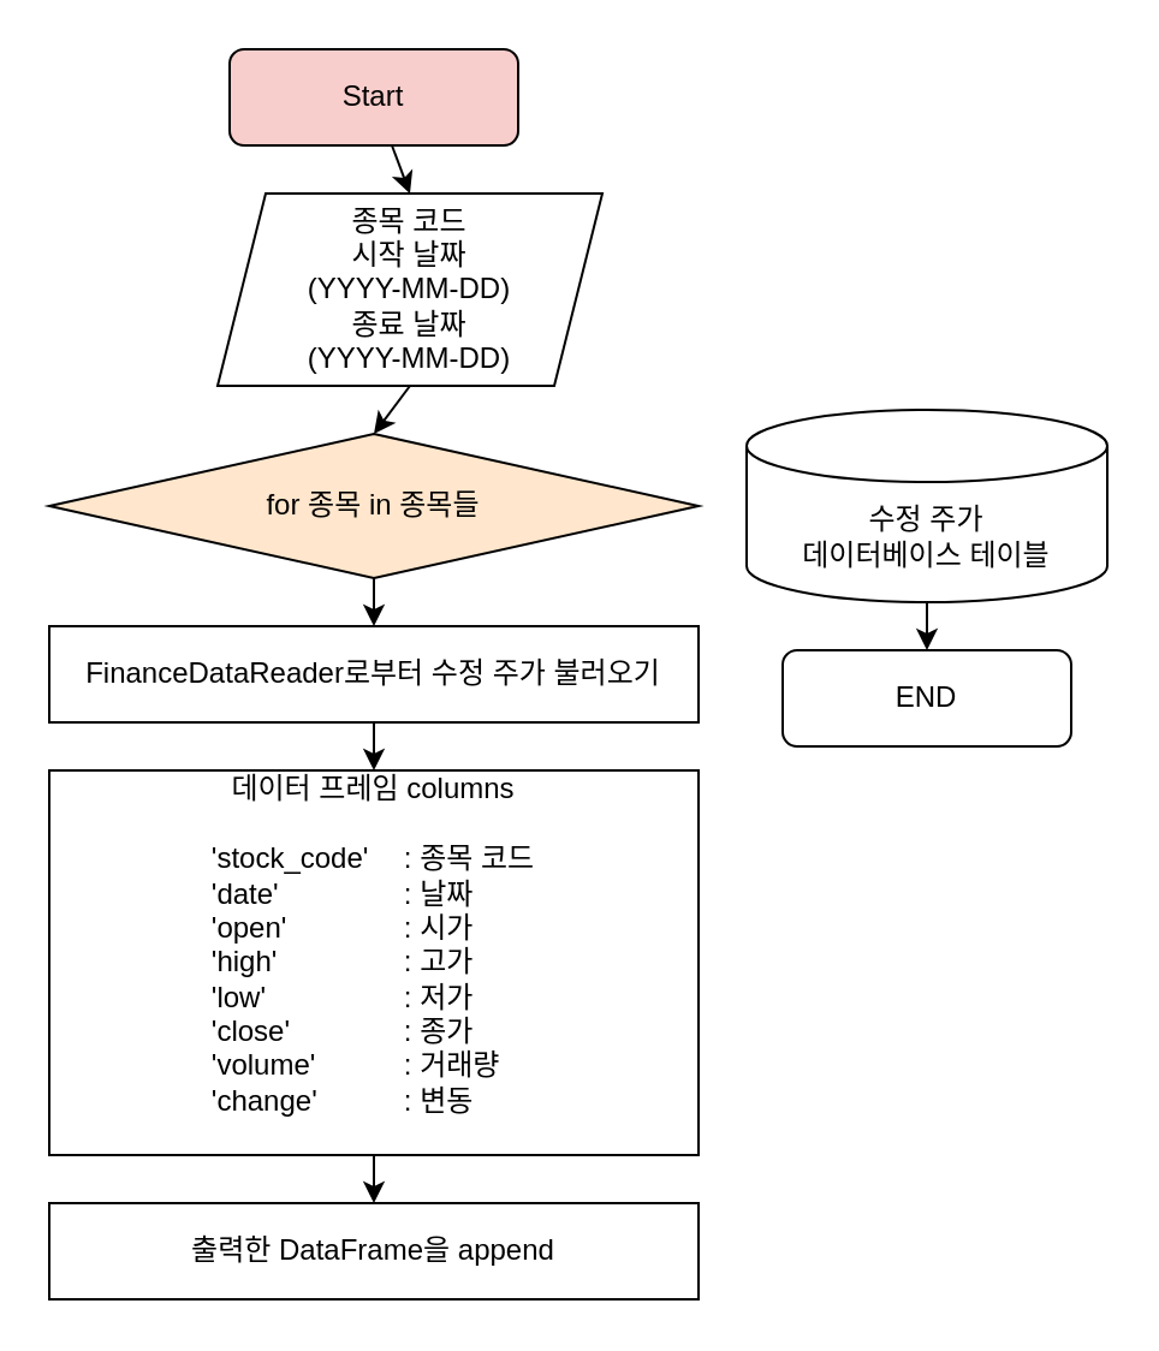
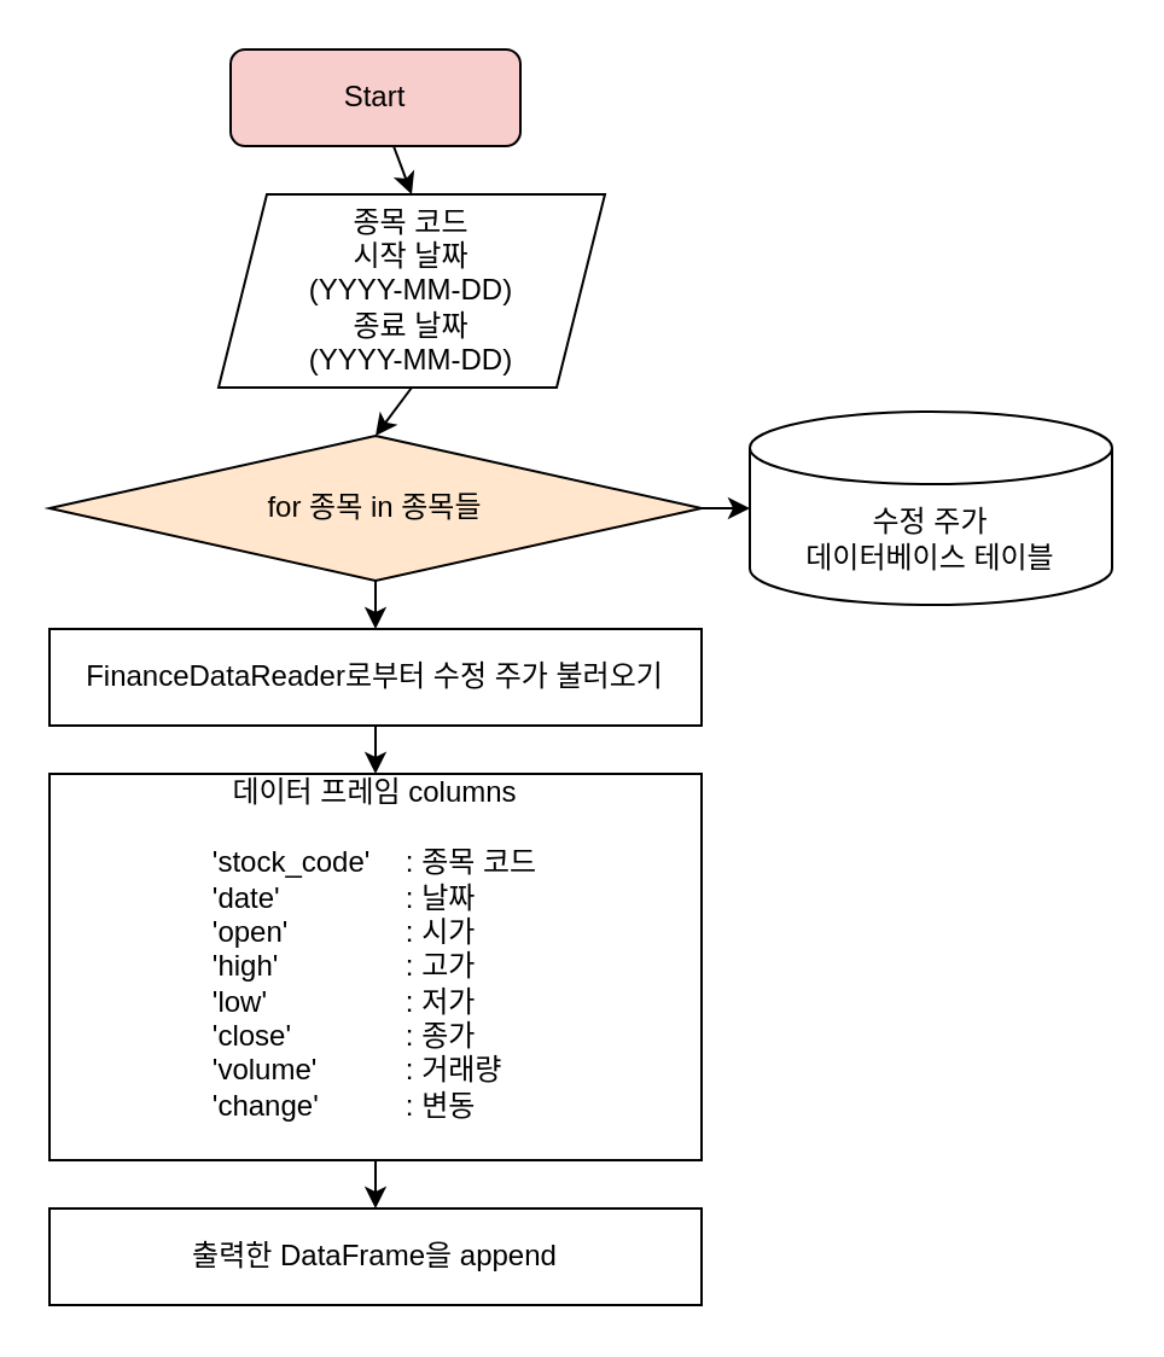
  <mxCell id="0" />
  <mxCell id="1" parent="0" />
  <mxCell id="2" value="Start" style="rounded=1;whiteSpace=wrap;html=1;fillColor=#f8cecc;" parent="1" vertex="1"><mxGeometry x="95" y="20" width="120" height="40" as="geometry" /></mxCell>
  <mxCell id="3" value="종목 코드&lt;br&gt;시작 날짜&lt;br&gt;(YYYY-MM-DD)&lt;br&gt;종료 날짜&lt;br&gt;(YYYY-MM-DD)" style="shape=parallelogram;perimeter=parallelogramPerimeter;whiteSpace=wrap;html=1;fixedSize=1;" parent="1" vertex="1"><mxGeometry x="90" y="80" width="160" height="80" as="geometry" /></mxCell>
  <mxCell id="4" value="" style="endArrow=classic;html=1;rounded=0;entryX=0.5;entryY=0;entryDx=0;entryDy=0;" parent="1" source="2" target="3" edge="1"><mxGeometry width="50" height="50" relative="1" as="geometry"><mxPoint x="142.5" y="320" as="sourcePoint" /><mxPoint x="192.5" y="270" as="targetPoint" /></mxGeometry></mxCell>
  <mxCell id="5" value="for 종목 in 종목들" style="rhombus;whiteSpace=wrap;html=1;fillColor=#ffe6cc;" parent="1" vertex="1"><mxGeometry x="20" y="180" width="270" height="60" as="geometry" /></mxCell>
  <mxCell id="6" value="" style="endArrow=classic;html=1;rounded=0;exitX=0.5;exitY=1;exitDx=0;exitDy=0;entryX=0.5;entryY=0;entryDx=0;entryDy=0;" parent="1" source="3" target="5" edge="1"><mxGeometry width="50" height="50" relative="1" as="geometry"><mxPoint x="142.5" y="320" as="sourcePoint" /><mxPoint x="192.5" y="270" as="targetPoint" /></mxGeometry></mxCell>
  <mxCell id="7" value="수정 주가&lt;br&gt;데이터베이스 테이블" style="shape=cylinder3;whiteSpace=wrap;html=1;boundedLbl=1;backgroundOutline=1;size=15;" parent="1" vertex="1"><mxGeometry x="310" y="170" width="150" height="80" as="geometry" /></mxCell>
- <mxCell id="9" value="" style="endArrow=classic;html=1;rounded=0;exitX=0.5;exitY=1;exitDx=0;exitDy=0;exitPerimeter=0;" parent="1" source="7" target="10" edge="1"><mxGeometry width="50" height="50" relative="1" as="geometry"><mxPoint x="305" y="310" as="sourcePoint" /><mxPoint x="400" y="270" as="targetPoint" /></mxGeometry></mxCell>
- <mxCell id="10" value="END" style="rounded=1;whiteSpace=wrap;html=1;" parent="1" vertex="1"><mxGeometry x="325" y="270" width="120" height="40" as="geometry" /></mxCell>
+ <mxCell id="8" value="" style="endArrow=classic;html=1;rounded=0;exitX=1;exitY=0.5;exitDx=0;exitDy=0;entryX=0;entryY=0.5;entryDx=0;entryDy=0;entryPerimeter=0;" parent="1" source="5" target="7" edge="1"><mxGeometry width="50" height="50" relative="1" as="geometry"><mxPoint x="272.5" y="310" as="sourcePoint" /><mxPoint x="322.5" y="260" as="targetPoint" /></mxGeometry></mxCell>
  <mxCell id="11" value="FinanceDataReader로부터 수정 주가 불러오기" style="rounded=0;whiteSpace=wrap;html=1;" parent="1" vertex="1"><mxGeometry x="20" y="260" width="270" height="40" as="geometry" /></mxCell>
  <mxCell id="12" value="" style="endArrow=classic;html=1;rounded=0;exitX=0.5;exitY=1;exitDx=0;exitDy=0;entryX=0.5;entryY=0;entryDx=0;entryDy=0;" parent="1" source="5" target="11" edge="1"><mxGeometry width="50" height="50" relative="1" as="geometry"><mxPoint x="232.5" y="300" as="sourcePoint" /><mxPoint x="282.5" y="250" as="targetPoint" /></mxGeometry></mxCell>
  <mxCell id="13" value="" style="endArrow=classic;html=1;rounded=0;exitX=0.5;exitY=1;exitDx=0;exitDy=0;entryX=0.5;entryY=0;entryDx=0;entryDy=0;" parent="1" source="11" edge="1"><mxGeometry width="50" height="50" relative="1" as="geometry"><mxPoint x="232.5" y="300" as="sourcePoint" /><mxPoint x="155" y="320" as="targetPoint" /></mxGeometry></mxCell>
  <mxCell id="14" value="출력한 DataFrame을 append" style="rounded=0;whiteSpace=wrap;html=1;" parent="1" vertex="1"><mxGeometry x="20" y="500" width="270" height="40" as="geometry" /></mxCell>
  <mxCell id="15" value="데이터 프레임 columns&lt;br&gt;&lt;br&gt;&lt;div style=&quot;text-align: left;&quot;&gt;&lt;span style=&quot;background-color: initial;&quot;&gt;'stock_code'&lt;span style=&quot;white-space: pre;&quot;&gt;&#09;&lt;/span&gt;: 종목 코드&lt;/span&gt;&lt;/div&gt;&lt;div style=&quot;text-align: left;&quot;&gt;&lt;span style=&quot;background-color: initial;&quot;&gt;'date'&lt;span style=&quot;white-space: pre;&quot;&gt;&#09;&lt;span style=&quot;white-space: pre;&quot;&gt;&#09;&lt;/span&gt;&lt;/span&gt;: 날짜&lt;/span&gt;&lt;/div&gt;&lt;div style=&quot;text-align: left;&quot;&gt;&lt;span style=&quot;background-color: initial;&quot;&gt;'open'&lt;span style=&quot;white-space: pre;&quot;&gt;&#09;&lt;span style=&quot;white-space: pre;&quot;&gt;&#09;&lt;/span&gt;&lt;/span&gt;: 시가&lt;/span&gt;&lt;/div&gt;&lt;div style=&quot;text-align: left;&quot;&gt;&lt;span style=&quot;background-color: initial;&quot;&gt;'high'&lt;span style=&quot;white-space: pre;&quot;&gt;&#09;&lt;span style=&quot;white-space: pre;&quot;&gt;&#09;&lt;/span&gt;&lt;/span&gt;: 고가&lt;/span&gt;&lt;/div&gt;&lt;div style=&quot;text-align: left;&quot;&gt;&lt;span style=&quot;background-color: initial;&quot;&gt;'low'&lt;span style=&quot;white-space: pre;&quot;&gt;&#09;&lt;span style=&quot;white-space: pre;&quot;&gt;&#09;&lt;span style=&quot;white-space: pre;&quot;&gt;&#09;&lt;/span&gt;&lt;/span&gt;&lt;/span&gt;: 저가&lt;/span&gt;&lt;/div&gt;&lt;div style=&quot;text-align: left;&quot;&gt;&lt;span style=&quot;background-color: initial;&quot;&gt;'close'&lt;span style=&quot;white-space: pre;&quot;&gt;&#09;&lt;span style=&quot;white-space: pre;&quot;&gt;&#09;&lt;/span&gt;&lt;/span&gt;: 종가&lt;/span&gt;&lt;/div&gt;&lt;div style=&quot;text-align: left;&quot;&gt;&lt;span style=&quot;background-color: initial;&quot;&gt;'volume'&lt;span style=&quot;white-space: pre;&quot;&gt;&#09;&lt;/span&gt;&lt;span style=&quot;white-space: pre;&quot;&gt;&#09;&lt;/span&gt;: 거래량&lt;/span&gt;&lt;/div&gt;&lt;div style=&quot;text-align: left;&quot;&gt;&lt;span style=&quot;background-color: initial;&quot;&gt;'change'&lt;span style=&quot;white-space: pre;&quot;&gt;&#09;&lt;/span&gt;&lt;span style=&quot;white-space: pre;&quot;&gt;&#09;&lt;/span&gt;: 변동&lt;/span&gt;&lt;/div&gt;&lt;div style=&quot;text-align: left;&quot;&gt;&lt;br&gt;&lt;/div&gt;" style="rounded=0;whiteSpace=wrap;html=1;" parent="1" vertex="1"><mxGeometry x="20" y="320" width="270" height="160" as="geometry" /></mxCell>
  <mxCell id="16" value="" style="endArrow=classic;html=1;rounded=0;exitX=0.5;exitY=1;exitDx=0;exitDy=0;entryX=0.5;entryY=0;entryDx=0;entryDy=0;" parent="1" source="15" target="14" edge="1"><mxGeometry width="50" height="50" relative="1" as="geometry"><mxPoint x="180" y="320" as="sourcePoint" /><mxPoint x="230" y="270" as="targetPoint" /></mxGeometry></mxCell>
